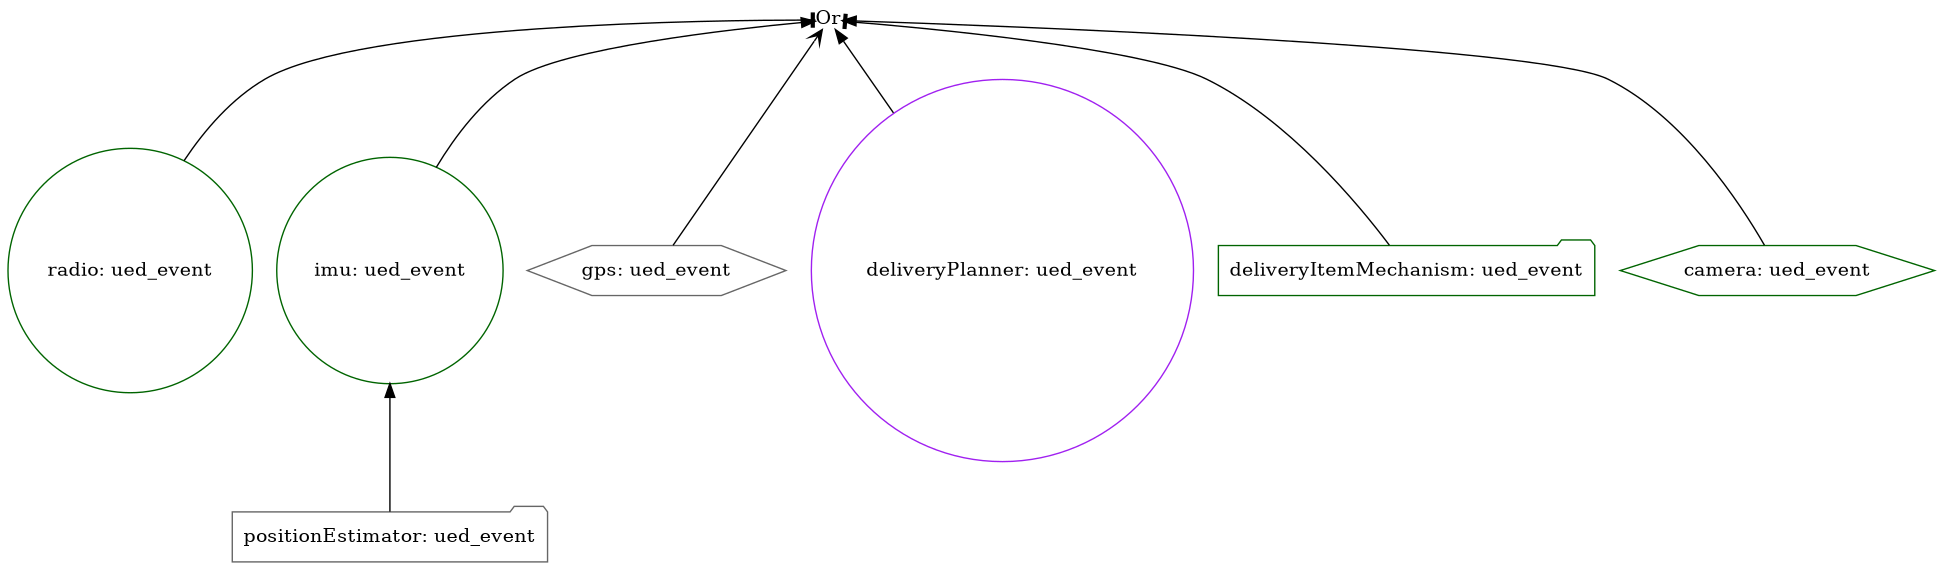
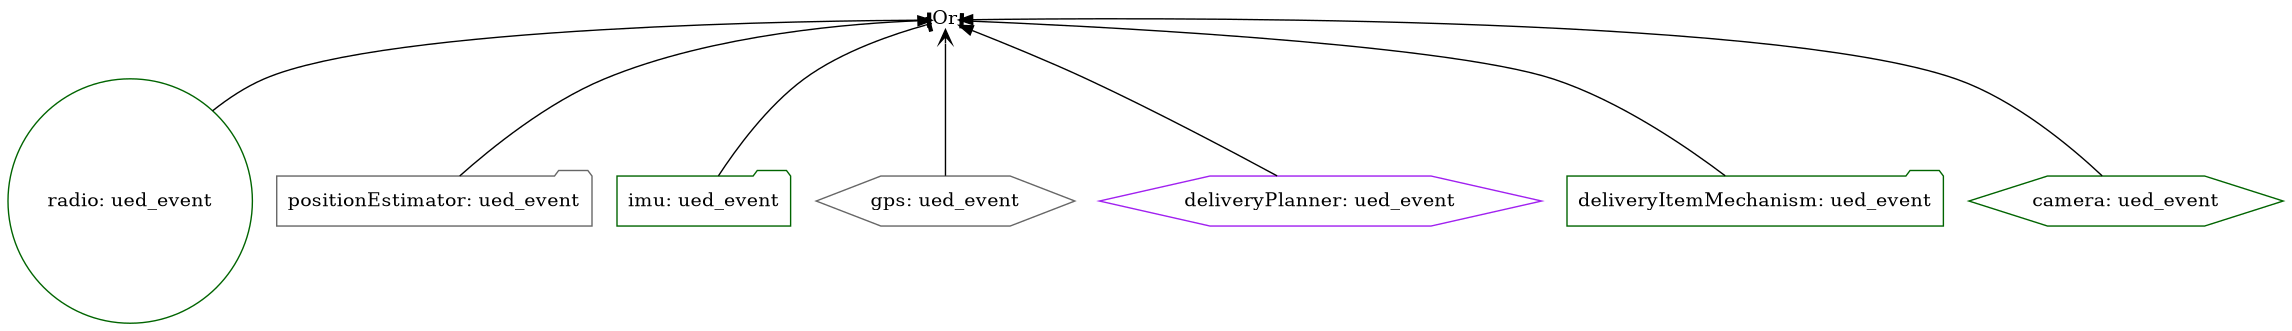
  digraph {
    fontname="DejaVu Serif"
    rankdir=BT
    splines=true
    node [color=darkgreen fontname="DejaVu Serif" shape=hexagon]
    edge [arrowhead=tee fontname="DejaVu Serif"]
    n1 [color=purple height=0 label=Or margin=0 shape=none width=0]
    n2 [label="radio: ued_event" shape=circle]
    n3 [color=gray40 label="positionEstimator: ued_event" shape=folder]
-   n4 [label="imu: ued_event" shape=circle]
+   n4 [label="imu: ued_event" shape=folder]
    n5 [color=gray40 label="gps: ued_event"]
-   n6 [color=purple label="deliveryPlanner: ued_event" shape=circle]
+   n6 [color=purple label="deliveryPlanner: ued_event"]
    n7 [label="deliveryItemMechanism: ued_event" shape=folder]
    n8 [label="camera: ued_event"]
    n2 -> n1
-   n3 -> n4 [arrowhead=normal]
-   n4 -> n1 [arrowhead=normal]
+   n3 -> n1 [arrowhead=normal]
+   n4 -> n1
    n5 -> n1 [arrowhead=vee]
    n6 -> n1 [arrowhead=normal]
    n7 -> n1
    n8 -> n1 [arrowhead=normal]
  }
